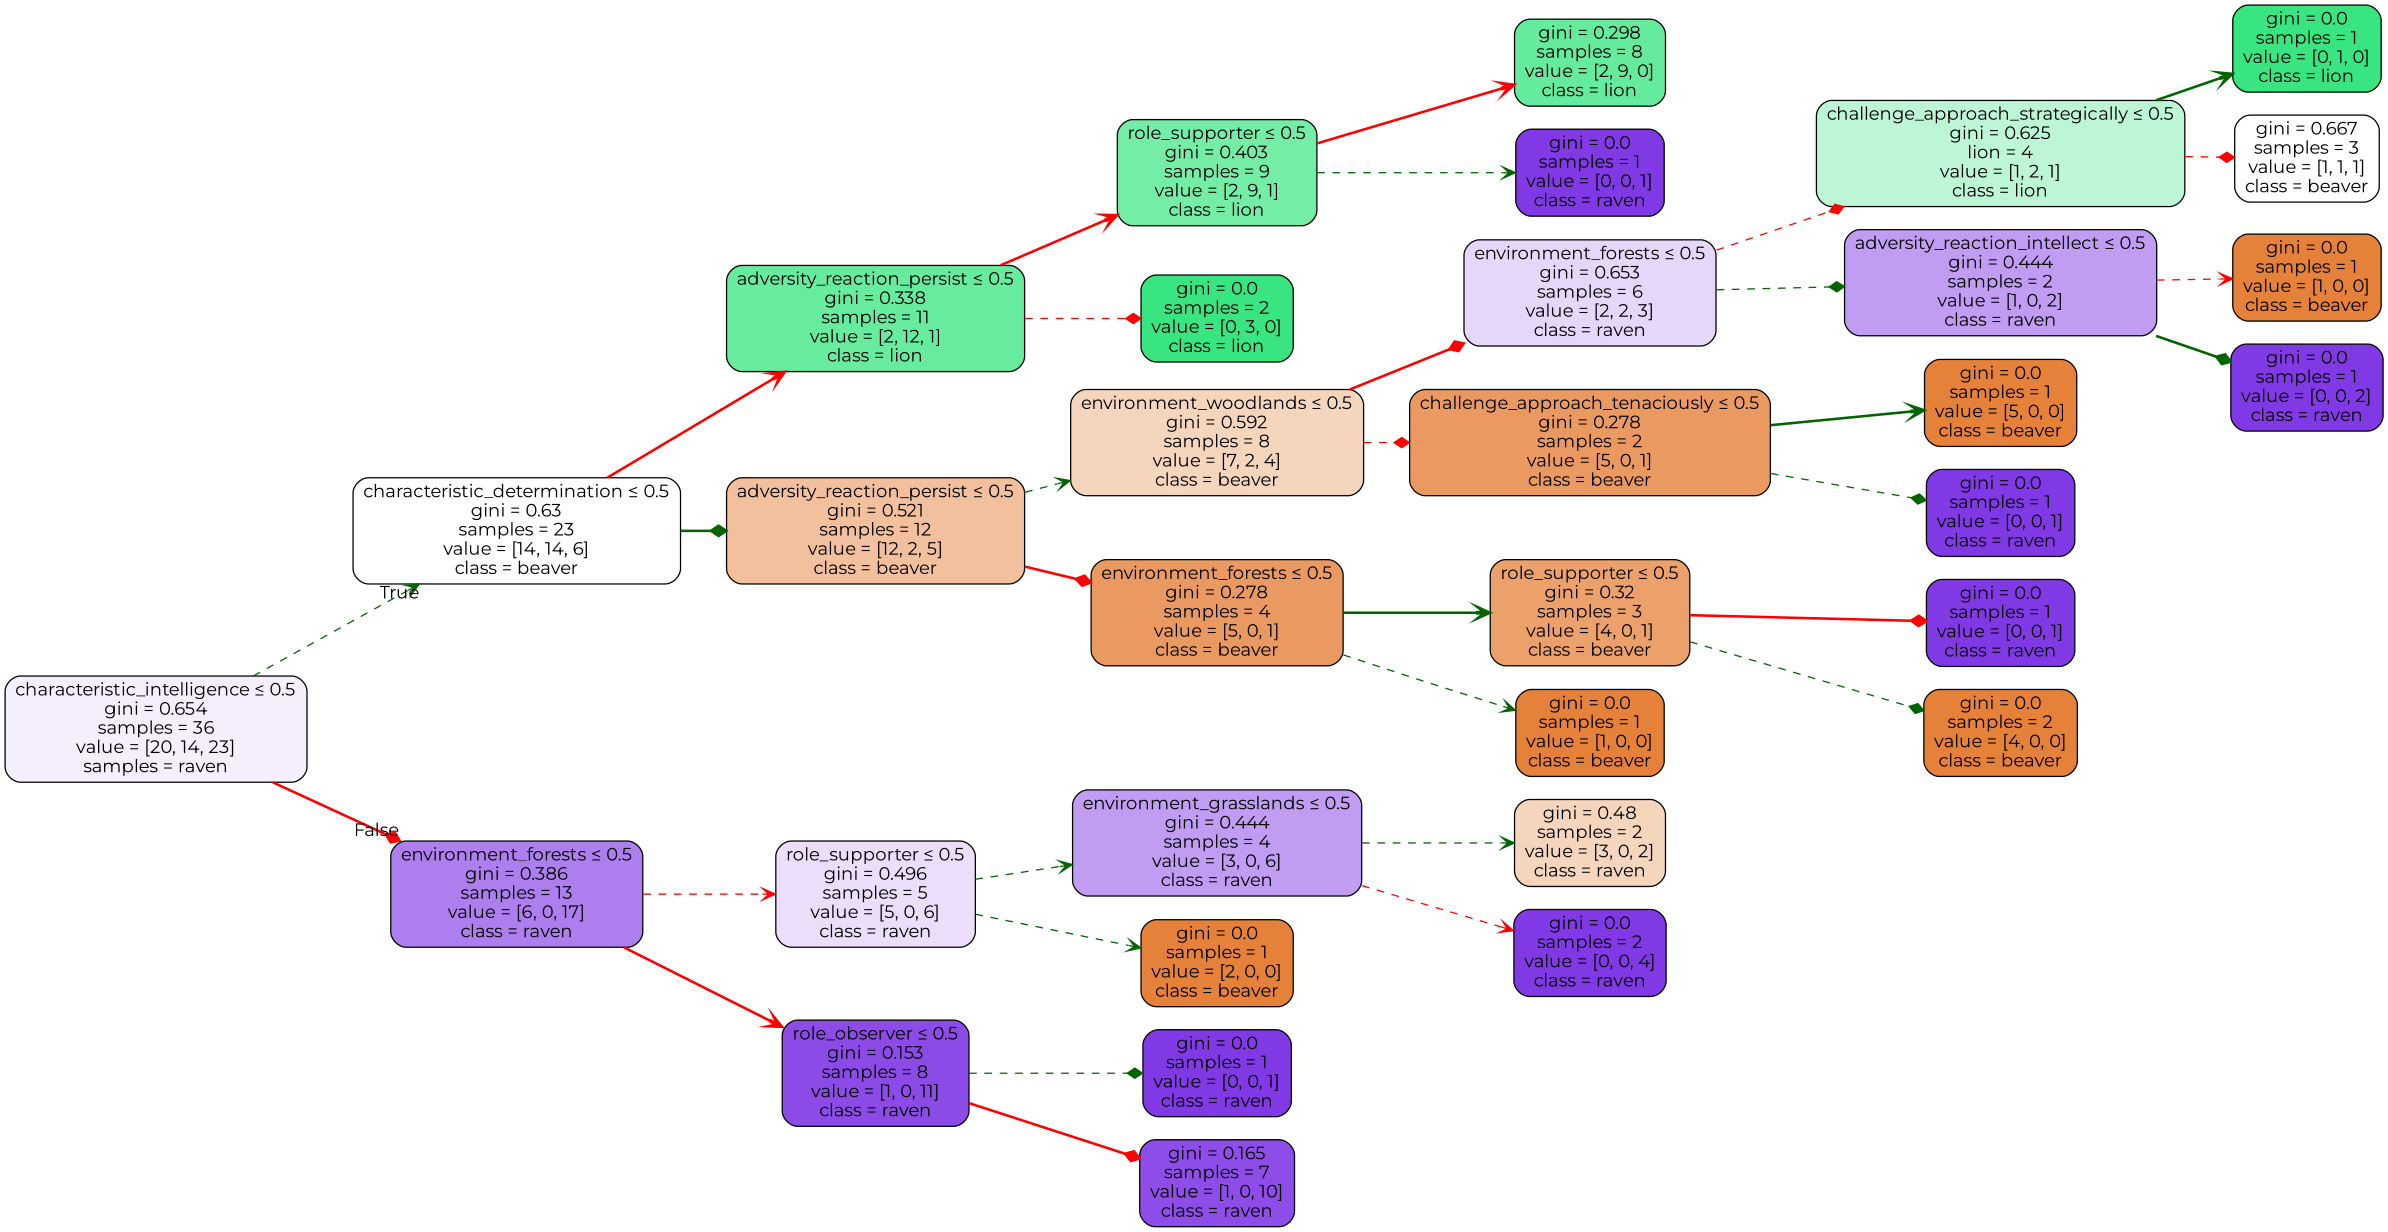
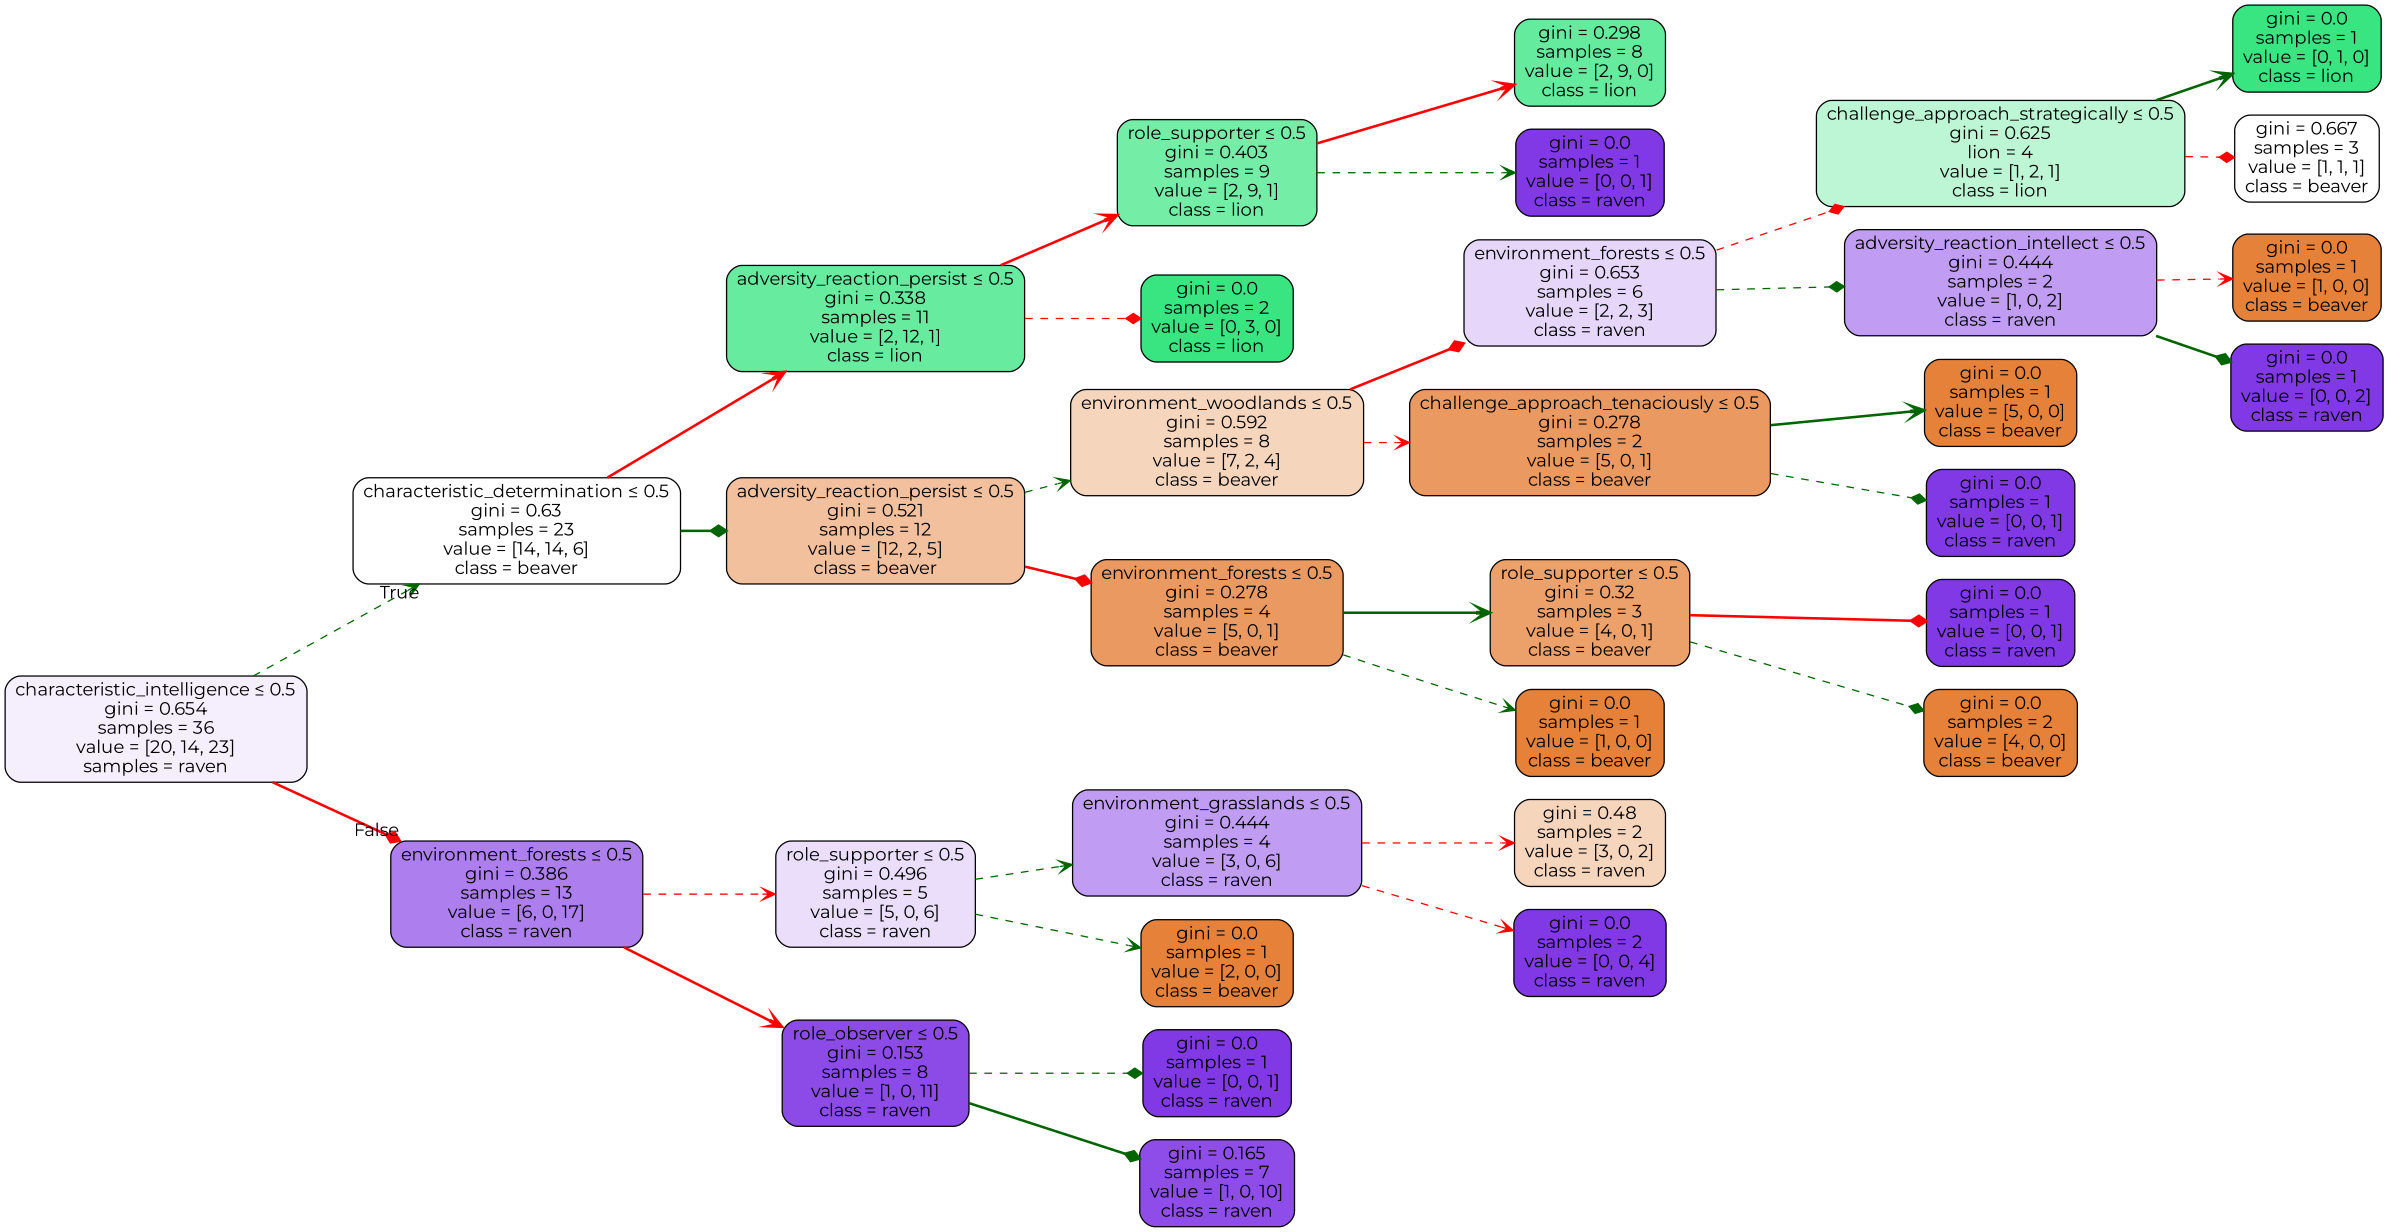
  digraph {
    fontname=Montserrat
    rankdir=LR
    node [color=black fillcolor="#8139e5" fontname=Montserrat shape=box style="filled, rounded"]
    edge [arrowhead=vee color=darkgreen fontname=Montserrat style=dashed]
    n1 [fillcolor="#f5effd" label=<characteristic_intelligence &le; 0.5<br/>gini = 0.654<br/>samples = 36<br/>value = [20, 14, 23]<br/>samples = raven>]
    n2 [fillcolor="#ffffff" label=<characteristic_determination &le; 0.5<br/>gini = 0.63<br/>samples = 23<br/>value = [14, 14, 6]<br/>class = beaver>]
    n3 [fillcolor="#ad7fee" label=<environment_forests &le; 0.5<br/>gini = 0.386<br/>samples = 13<br/>value = [6, 0, 17]<br/>class = raven>]
    n4 [fillcolor="#67eb9e" label=<adversity_reaction_persist &le; 0.5<br/>gini = 0.338<br/>samples = 11<br/>value = [2, 12, 1]<br/>class = lion>]
    n5 [fillcolor="#f2c09c" label=<adversity_reaction_persist &le; 0.5<br/>gini = 0.521<br/>samples = 12<br/>value = [12, 2, 5]<br/>class = beaver>]
    n6 [fillcolor="#eadefb" label=<role_supporter &le; 0.5<br/>gini = 0.496<br/>samples = 5<br/>value = [5, 0, 6]<br/>class = raven>]
    n7 [fillcolor="#8c4be7" label=<role_observer &le; 0.5<br/>gini = 0.153<br/>samples = 8<br/>value = [1, 0, 11]<br/>class = raven>]
    n8 [fillcolor="#74eda7" label=<role_supporter &le; 0.5<br/>gini = 0.403<br/>samples = 9<br/>value = [2, 9, 1]<br/>class = lion>]
    n9 [fillcolor="#39e581" label=<gini = 0.0<br/>samples = 2<br/>value = [0, 3, 0]<br/>class = lion>]
    n10 [fillcolor="#f6d5bd" label=<environment_woodlands &le; 0.5<br/>gini = 0.592<br/>samples = 8<br/>value = [7, 2, 4]<br/>class = beaver>]
    n11 [fillcolor="#ea9a61" label=<environment_forests &le; 0.5<br/>gini = 0.278<br/>samples = 4<br/>value = [5, 0, 1]<br/>class = beaver>]
    n12 [fillcolor="#65eb9d" label=<gini = 0.298<br/>samples = 8<br/>value = [2, 9, 0]<br/>class = lion>]
    n13 [label=<gini = 0.0<br/>samples = 1<br/>value = [0, 0, 1]<br/>class = raven>]
    n14 [fillcolor="#e6d7fa" label=<environment_forests &le; 0.5<br/>gini = 0.653<br/>samples = 6<br/>value = [2, 2, 3]<br/>class = raven>]
    n15 [fillcolor="#ea9a61" label=<challenge_approach_tenaciously &le; 0.5<br/>gini = 0.278<br/>samples = 2<br/>value = [5, 0, 1]<br/>class = beaver>]
    n16 [fillcolor="#eca06a" label=<role_supporter &le; 0.5<br/>gini = 0.32<br/>samples = 3<br/>value = [4, 0, 1]<br/>class = beaver>]
    n17 [fillcolor="#e58139" label=<gini = 0.0<br/>samples = 1<br/>value = [1, 0, 0]<br/>class = beaver>]
    n18 [fillcolor="#bdf6d5" label=<challenge_approach_strategically &le; 0.5<br/>gini = 0.625<br/>lion = 4<br/>value = [1, 2, 1]<br/>class = lion>]
    n19 [fillcolor="#c09cf2" label=<adversity_reaction_intellect &le; 0.5<br/>gini = 0.444<br/>samples = 2<br/>value = [1, 0, 2]<br/>class = raven>]
    n20 [fillcolor="#e58139" label=<gini = 0.0<br/>samples = 1<br/>value = [5, 0, 0]<br/>class = beaver>]
    n21 [label=<gini = 0.0<br/>samples = 1<br/>value = [0, 0, 1]<br/>class = raven>]
    n22 [fillcolor="#39e581" label=<gini = 0.0<br/>samples = 1<br/>value = [0, 1, 0]<br/>class = lion>]
    n23 [fillcolor="#ffffff" label=<gini = 0.667<br/>samples = 3<br/>value = [1, 1, 1]<br/>class = beaver>]
    n24 [fillcolor="#e58139" label=<gini = 0.0<br/>samples = 1<br/>value = [1, 0, 0]<br/>class = beaver>]
    n25 [label=<gini = 0.0<br/>samples = 1<br/>value = [0, 0, 2]<br/>class = raven>]
    n26 [label=<gini = 0.0<br/>samples = 1<br/>value = [0, 0, 1]<br/>class = raven>]
    n27 [fillcolor="#e58139" label=<gini = 0.0<br/>samples = 2<br/>value = [4, 0, 0]<br/>class = beaver>]
    n28 [fillcolor="#c09cf2" label=<environment_grasslands &le; 0.5<br/>gini = 0.444<br/>samples = 4<br/>value = [3, 0, 6]<br/>class = raven>]
    n29 [fillcolor="#e58139" label=<gini = 0.0<br/>samples = 1<br/>value = [2, 0, 0]<br/>class = beaver>]
    n30 [label=<gini = 0.0<br/>samples = 1<br/>value = [0, 0, 1]<br/>class = raven>]
    n31 [fillcolor="#8e4de8" label=<gini = 0.165<br/>samples = 7<br/>value = [1, 0, 10]<br/>class = raven>]
    n32 [fillcolor="#f6d5bd" label=<gini = 0.48<br/>samples = 2<br/>value = [3, 0, 2]<br/>class = raven>]
    n33 [label=<gini = 0.0<br/>samples = 2<br/>value = [0, 0, 4]<br/>class = raven>]
    n1 -> n2 [headlabel=True labelangle=45 labeldistance=2.5]
    n1 -> n3 [arrowhead=diamond color=red headlabel=False labelangle=-45 labeldistance=2.5 style=bold]
    n2 -> n4 [color=red style=bold]
    n2 -> n5 [arrowhead=diamond style=bold]
    n3 -> n6 [color=red]
    n3 -> n7 [color=red style=bold]
    n4 -> n8 [color=red style=bold]
    n4 -> n9 [arrowhead=diamond color=red]
    n5 -> n10
    n5 -> n11 [arrowhead=diamond color=red style=bold]
    n6 -> n28
    n6 -> n29
    n7 -> n30 [arrowhead=diamond]
-   n7 -> n31 [arrowhead=diamond color=red style=bold]
+   n7 -> n31 [arrowhead=diamond style=bold]
    n8 -> n12 [color=red style=bold]
    n8 -> n13
    n10 -> n14 [arrowhead=diamond color=red style=bold]
-   n10 -> n15 [arrowhead=diamond color=red]
+   n10 -> n15 [color=red]
    n11 -> n16 [style=bold]
    n11 -> n17
    n14 -> n18 [arrowhead=diamond color=red]
    n14 -> n19 [arrowhead=diamond]
    n15 -> n20 [style=bold]
    n15 -> n21 [arrowhead=diamond]
    n16 -> n26 [arrowhead=diamond color=red style=bold]
    n16 -> n27 [arrowhead=diamond]
    n18 -> n22 [style=bold]
    n18 -> n23 [arrowhead=diamond color=red]
    n19 -> n24 [color=red]
    n19 -> n25 [arrowhead=diamond style=bold]
-   n28 -> n32
+   n28 -> n32 [color=red]
    n28 -> n33 [color=red]
  }
